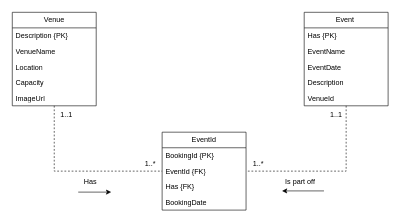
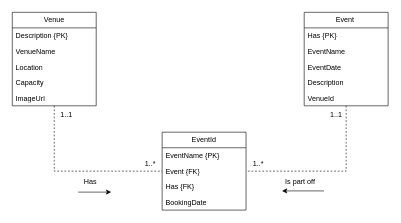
  <mxCell id="0" />
  <mxCell id="1" parent="0" />
  <mxCell id="2" value="EventId" style="swimlane;fontStyle=0;childLayout=stackLayout;horizontal=1;startSize=26;fillColor=none;horizontalStack=0;resizeParent=1;resizeParentMax=0;resizeLast=0;collapsible=1;marginBottom=0;whiteSpace=wrap;html=1;" vertex="1" parent="1"><mxGeometry x="270" y="220" width="140" height="130" as="geometry" /></mxCell>
- <mxCell id="3" value="BookingId {PK}" style="text;strokeColor=none;fillColor=none;align=left;verticalAlign=top;spacingLeft=4;spacingRight=4;overflow=hidden;rotatable=0;points=[[0,0.5],[1,0.5]];portConstraint=eastwest;whiteSpace=wrap;html=1;" vertex="1" parent="2"><mxGeometry y="26" width="140" height="26" as="geometry" /></mxCell>
- <mxCell id="4" value="EventId {FK}" style="text;strokeColor=none;fillColor=none;align=left;verticalAlign=top;spacingLeft=4;spacingRight=4;overflow=hidden;rotatable=0;points=[[0,0.5],[1,0.5]];portConstraint=eastwest;whiteSpace=wrap;html=1;" vertex="1" parent="2"><mxGeometry y="52" width="140" height="26" as="geometry" /></mxCell>
+ <mxCell id="3" value="EventName {PK}" style="text;strokeColor=none;fillColor=none;align=left;verticalAlign=top;spacingLeft=4;spacingRight=4;overflow=hidden;rotatable=0;points=[[0,0.5],[1,0.5]];portConstraint=eastwest;whiteSpace=wrap;html=1;" vertex="1" parent="2"><mxGeometry y="26" width="140" height="26" as="geometry" /></mxCell>
+ <mxCell id="4" value="Event {FK}" style="text;strokeColor=none;fillColor=none;align=left;verticalAlign=top;spacingLeft=4;spacingRight=4;overflow=hidden;rotatable=0;points=[[0,0.5],[1,0.5]];portConstraint=eastwest;whiteSpace=wrap;html=1;" vertex="1" parent="2"><mxGeometry y="52" width="140" height="26" as="geometry" /></mxCell>
  <mxCell id="5" value="Has {FK}" style="text;strokeColor=none;fillColor=none;align=left;verticalAlign=top;spacingLeft=4;spacingRight=4;overflow=hidden;rotatable=0;points=[[0,0.5],[1,0.5]];portConstraint=eastwest;whiteSpace=wrap;html=1;" vertex="1" parent="2"><mxGeometry y="78" width="140" height="26" as="geometry" /></mxCell>
  <mxCell id="6" value="BookingDate" style="text;strokeColor=none;fillColor=none;align=left;verticalAlign=top;spacingLeft=4;spacingRight=4;overflow=hidden;rotatable=0;points=[[0,0.5],[1,0.5]];portConstraint=eastwest;whiteSpace=wrap;html=1;" vertex="1" parent="2"><mxGeometry y="104" width="140" height="26" as="geometry" /></mxCell>
  <mxCell id="7" style="edgeStyle=orthogonalEdgeStyle;rounded=0;orthogonalLoop=1;jettySize=auto;html=1;entryX=1;entryY=0.5;entryDx=0;entryDy=0;endArrow=none;startFill=0;dashed=1;" edge="1" parent="1" source="8" target="4"><mxGeometry relative="1" as="geometry" /></mxCell>
  <mxCell id="8" value="Event&amp;nbsp;" style="swimlane;fontStyle=0;childLayout=stackLayout;horizontal=1;startSize=26;fillColor=none;horizontalStack=0;resizeParent=1;resizeParentMax=0;resizeLast=0;collapsible=1;marginBottom=0;whiteSpace=wrap;html=1;" vertex="1" parent="1"><mxGeometry x="507" y="20" width="140" height="156" as="geometry" /></mxCell>
  <mxCell id="9" value="Has {PK}" style="text;strokeColor=none;fillColor=none;align=left;verticalAlign=top;spacingLeft=4;spacingRight=4;overflow=hidden;rotatable=0;points=[[0,0.5],[1,0.5]];portConstraint=eastwest;whiteSpace=wrap;html=1;" vertex="1" parent="8"><mxGeometry y="26" width="140" height="26" as="geometry" /></mxCell>
  <mxCell id="10" value="EventName" style="text;strokeColor=none;fillColor=none;align=left;verticalAlign=top;spacingLeft=4;spacingRight=4;overflow=hidden;rotatable=0;points=[[0,0.5],[1,0.5]];portConstraint=eastwest;whiteSpace=wrap;html=1;" vertex="1" parent="8"><mxGeometry y="52" width="140" height="26" as="geometry" /></mxCell>
  <mxCell id="11" value="EventDate" style="text;strokeColor=none;fillColor=none;align=left;verticalAlign=top;spacingLeft=4;spacingRight=4;overflow=hidden;rotatable=0;points=[[0,0.5],[1,0.5]];portConstraint=eastwest;whiteSpace=wrap;html=1;" vertex="1" parent="8"><mxGeometry y="78" width="140" height="26" as="geometry" /></mxCell>
  <mxCell id="12" value="Description" style="text;strokeColor=none;fillColor=none;align=left;verticalAlign=top;spacingLeft=4;spacingRight=4;overflow=hidden;rotatable=0;points=[[0,0.5],[1,0.5]];portConstraint=eastwest;whiteSpace=wrap;html=1;" vertex="1" parent="8"><mxGeometry y="104" width="140" height="26" as="geometry" /></mxCell>
  <mxCell id="13" value="VenueId" style="text;strokeColor=none;fillColor=none;align=left;verticalAlign=top;spacingLeft=4;spacingRight=4;overflow=hidden;rotatable=0;points=[[0,0.5],[1,0.5]];portConstraint=eastwest;whiteSpace=wrap;html=1;" vertex="1" parent="8"><mxGeometry y="130" width="140" height="26" as="geometry" /></mxCell>
  <mxCell id="14" style="edgeStyle=orthogonalEdgeStyle;rounded=0;orthogonalLoop=1;jettySize=auto;html=1;entryX=0;entryY=0.5;entryDx=0;entryDy=0;endArrow=none;startFill=0;dashed=1;" edge="1" parent="1" source="15" target="4"><mxGeometry relative="1" as="geometry" /></mxCell>
  <mxCell id="15" value="Venue" style="swimlane;fontStyle=0;childLayout=stackLayout;horizontal=1;startSize=26;fillColor=none;horizontalStack=0;resizeParent=1;resizeParentMax=0;resizeLast=0;collapsible=1;marginBottom=0;whiteSpace=wrap;html=1;" vertex="1" parent="1"><mxGeometry x="20" y="20" width="140" height="156" as="geometry" /></mxCell>
  <mxCell id="16" value="Description {PK}" style="text;strokeColor=none;fillColor=none;align=left;verticalAlign=top;spacingLeft=4;spacingRight=4;overflow=hidden;rotatable=0;points=[[0,0.5],[1,0.5]];portConstraint=eastwest;whiteSpace=wrap;html=1;" vertex="1" parent="15"><mxGeometry y="26" width="140" height="26" as="geometry" /></mxCell>
  <mxCell id="17" value="VenueName" style="text;strokeColor=none;fillColor=none;align=left;verticalAlign=top;spacingLeft=4;spacingRight=4;overflow=hidden;rotatable=0;points=[[0,0.5],[1,0.5]];portConstraint=eastwest;whiteSpace=wrap;html=1;" vertex="1" parent="15"><mxGeometry y="52" width="140" height="26" as="geometry" /></mxCell>
  <mxCell id="18" value="Location" style="text;strokeColor=none;fillColor=none;align=left;verticalAlign=top;spacingLeft=4;spacingRight=4;overflow=hidden;rotatable=0;points=[[0,0.5],[1,0.5]];portConstraint=eastwest;whiteSpace=wrap;html=1;" vertex="1" parent="15"><mxGeometry y="78" width="140" height="26" as="geometry" /></mxCell>
  <mxCell id="19" value="Capacity" style="text;strokeColor=none;fillColor=none;align=left;verticalAlign=top;spacingLeft=4;spacingRight=4;overflow=hidden;rotatable=0;points=[[0,0.5],[1,0.5]];portConstraint=eastwest;whiteSpace=wrap;html=1;" vertex="1" parent="15"><mxGeometry y="104" width="140" height="26" as="geometry" /></mxCell>
  <mxCell id="20" value="ImageUrl" style="text;strokeColor=none;fillColor=none;align=left;verticalAlign=top;spacingLeft=4;spacingRight=4;overflow=hidden;rotatable=0;points=[[0,0.5],[1,0.5]];portConstraint=eastwest;whiteSpace=wrap;html=1;" vertex="1" parent="15"><mxGeometry y="130" width="140" height="26" as="geometry" /></mxCell>
  <mxCell id="21" value="1..*" style="text;html=1;align=center;verticalAlign=middle;resizable=0;points=[];autosize=1;strokeColor=none;fillColor=none;" vertex="1" parent="1"><mxGeometry x="230" y="258" width="40" height="30" as="geometry" /></mxCell>
  <mxCell id="22" value="1..1" style="text;html=1;align=center;verticalAlign=middle;resizable=0;points=[];autosize=1;strokeColor=none;fillColor=none;" vertex="1" parent="1"><mxGeometry x="90" y="176" width="40" height="30" as="geometry" /></mxCell>
  <mxCell id="23" value="1..*" style="text;html=1;align=center;verticalAlign=middle;resizable=0;points=[];autosize=1;strokeColor=none;fillColor=none;" vertex="1" parent="1"><mxGeometry x="410" y="258" width="40" height="30" as="geometry" /></mxCell>
  <mxCell id="24" value="1..1" style="text;html=1;align=center;verticalAlign=middle;resizable=0;points=[];autosize=1;strokeColor=none;fillColor=none;" vertex="1" parent="1"><mxGeometry x="540" y="176" width="40" height="30" as="geometry" /></mxCell>
  <mxCell id="25" value="" style="endArrow=classic;html=1;rounded=0;" edge="1" parent="1"><mxGeometry width="50" height="50" relative="1" as="geometry"><mxPoint x="130" y="320" as="sourcePoint" /><mxPoint x="185" y="320" as="targetPoint" /></mxGeometry></mxCell>
  <mxCell id="26" value="Has" style="text;html=1;align=center;verticalAlign=middle;resizable=0;points=[];autosize=1;strokeColor=none;fillColor=none;" vertex="1" parent="1"><mxGeometry x="130" y="288" width="40" height="30" as="geometry" /></mxCell>
  <mxCell id="27" value="" style="endArrow=classic;html=1;rounded=0;" edge="1" parent="1"><mxGeometry width="50" height="50" relative="1" as="geometry"><mxPoint x="540" y="318" as="sourcePoint" /><mxPoint x="470" y="318" as="targetPoint" /></mxGeometry></mxCell>
  <mxCell id="28" value="Is part off" style="text;html=1;align=center;verticalAlign=middle;resizable=0;points=[];autosize=1;strokeColor=none;fillColor=none;" vertex="1" parent="1"><mxGeometry x="465" y="288" width="70" height="30" as="geometry" /></mxCell>
